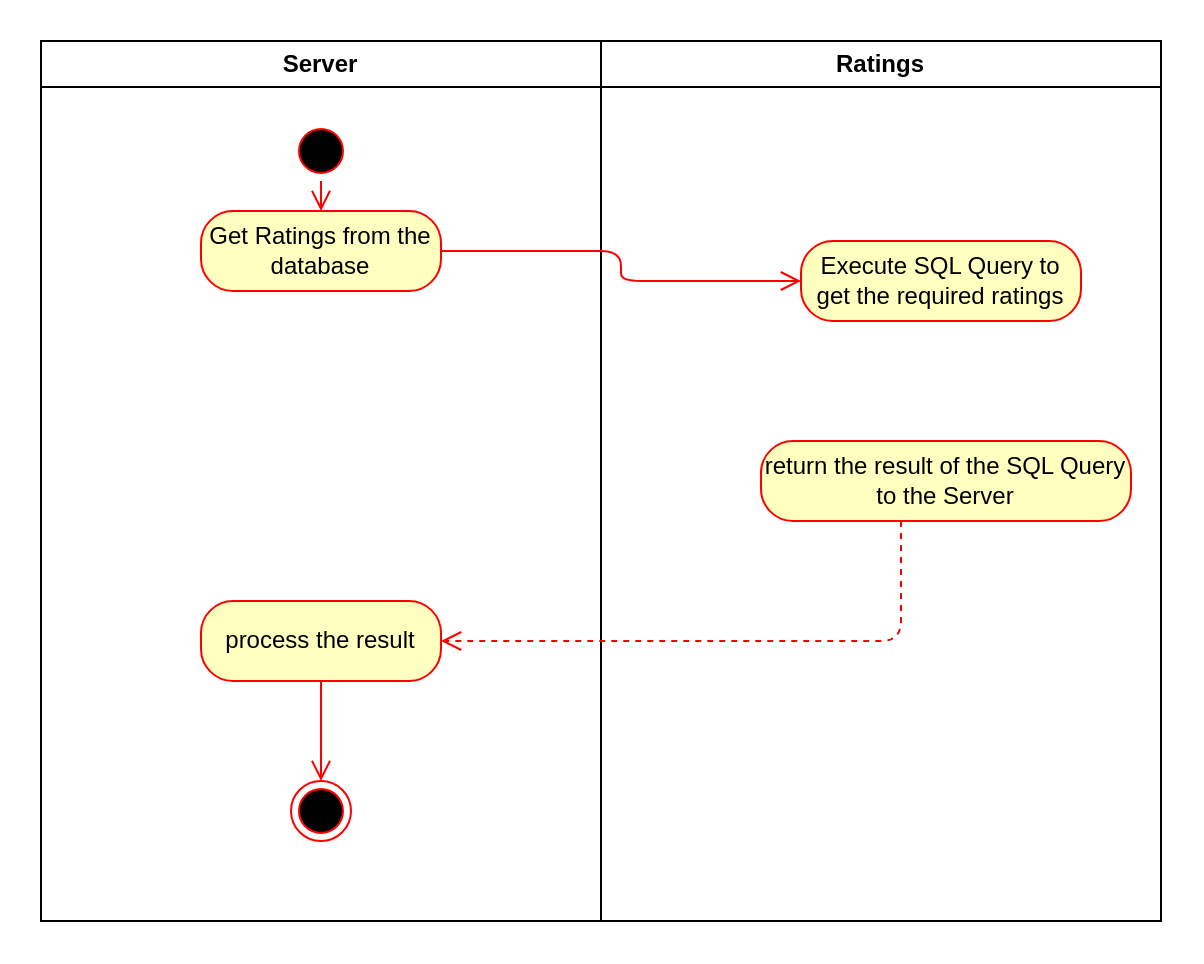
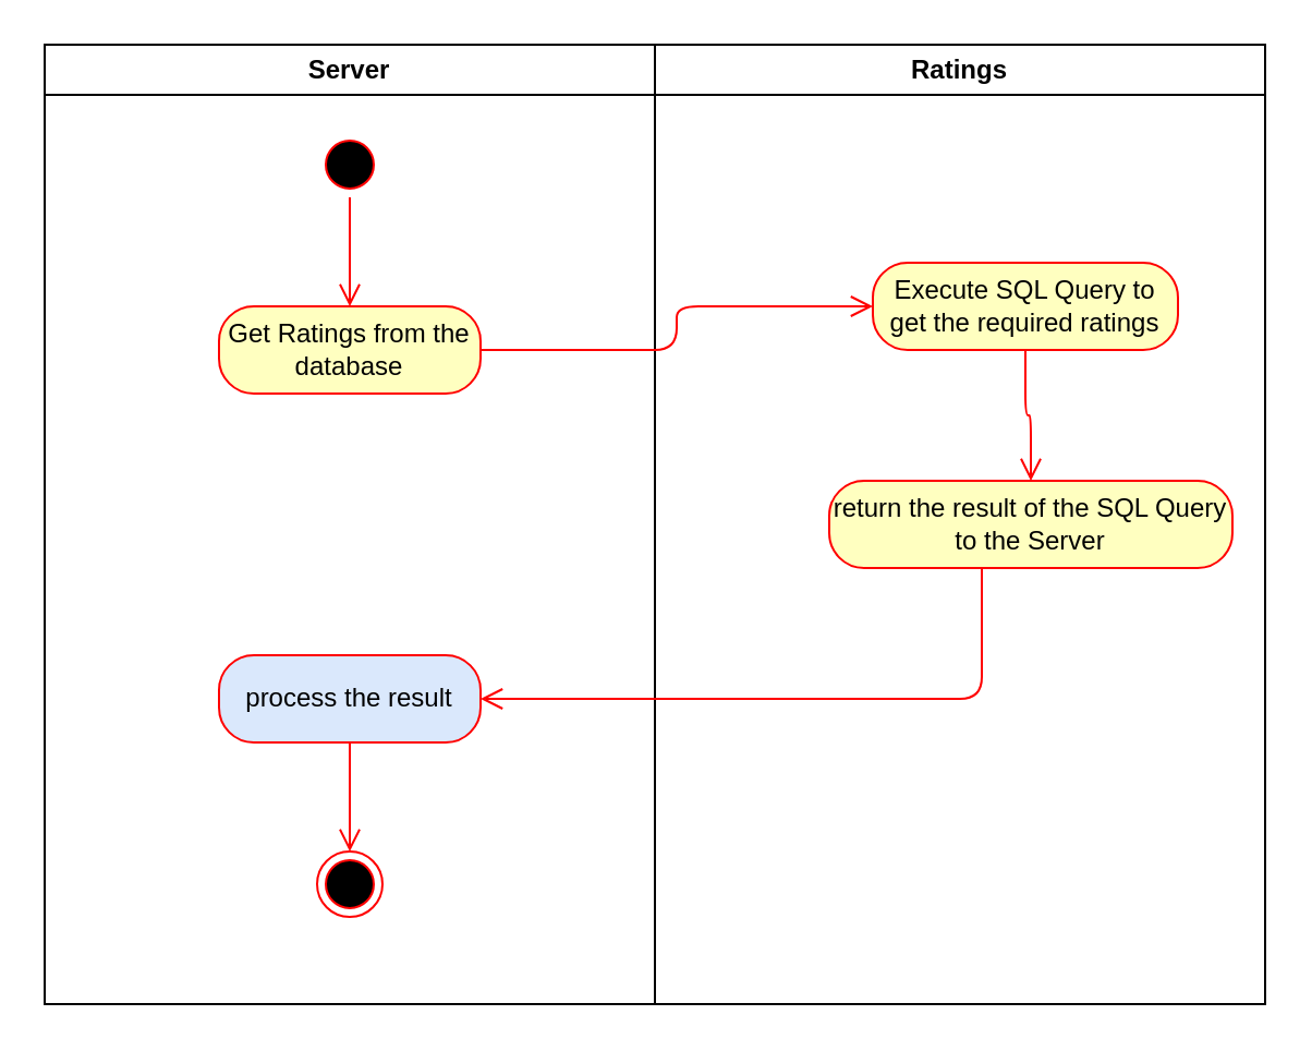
  <mxCell id="0" />
  <mxCell id="1" parent="0" />
  <mxCell id="2" value="Server" style="swimlane;whiteSpace=wrap" parent="1" vertex="1"><mxGeometry x="20" y="20" width="280" height="440" as="geometry" /></mxCell>
  <mxCell id="3" value="" style="ellipse;html=1;shape=startState;fillColor=#000000;strokeColor=#ff0000;" vertex="1" parent="2"><mxGeometry x="125" y="40" width="30" height="30" as="geometry" /></mxCell>
  <mxCell id="4" value="" style="edgeStyle=orthogonalEdgeStyle;html=1;verticalAlign=bottom;endArrow=open;endSize=8;strokeColor=#ff0000;entryX=0.5;entryY=0;entryDx=0;entryDy=0;" edge="1" source="3" parent="2" target="5"><mxGeometry relative="1" as="geometry"><mxPoint x="140" y="130" as="targetPoint" /></mxGeometry></mxCell>
- <mxCell id="5" value="Get Ratings from the database" style="rounded=1;whiteSpace=wrap;html=1;arcSize=40;fontColor=#000000;fillColor=#ffffc0;strokeColor=#ff0000;" vertex="1" parent="2"><mxGeometry x="80" y="85" width="120" height="40" as="geometry" /></mxCell>
- <mxCell id="6" value="process the result" style="rounded=1;whiteSpace=wrap;html=1;arcSize=40;fontColor=#000000;fillColor=#ffffc0;strokeColor=#ff0000;" vertex="1" parent="2"><mxGeometry x="80" y="280" width="120" height="40" as="geometry" /></mxCell>
+ <mxCell id="5" value="Get Ratings from the database" style="rounded=1;whiteSpace=wrap;html=1;arcSize=40;fontColor=#000000;fillColor=#ffffc0;strokeColor=#ff0000;" vertex="1" parent="2"><mxGeometry x="80" y="120" width="120" height="40" as="geometry" /></mxCell>
+ <mxCell id="6" value="process the result" style="rounded=1;whiteSpace=wrap;html=1;arcSize=40;fontColor=#000000;fillColor=#dae8fc;strokeColor=#ff0000;" vertex="1" parent="2"><mxGeometry x="80" y="280" width="120" height="40" as="geometry" /></mxCell>
  <mxCell id="7" value="" style="edgeStyle=orthogonalEdgeStyle;html=1;verticalAlign=bottom;endArrow=open;endSize=8;strokeColor=#ff0000;entryX=0.5;entryY=0;entryDx=0;entryDy=0;" edge="1" source="6" parent="2" target="8"><mxGeometry relative="1" as="geometry"><mxPoint x="140" y="380" as="targetPoint" /></mxGeometry></mxCell>
  <mxCell id="8" value="" style="ellipse;html=1;shape=endState;fillColor=#000000;strokeColor=#ff0000;" vertex="1" parent="2"><mxGeometry x="125" y="370" width="30" height="30" as="geometry" /></mxCell>
  <mxCell id="9" value="Ratings" style="swimlane;whiteSpace=wrap" parent="1" vertex="1"><mxGeometry x="300" y="20" width="280" height="440" as="geometry" /></mxCell>
  <mxCell id="10" value="Execute SQL Query to get the required ratings" style="rounded=1;whiteSpace=wrap;html=1;arcSize=40;fontColor=#000000;fillColor=#ffffc0;strokeColor=#ff0000;" vertex="1" parent="9"><mxGeometry x="100" y="100" width="140" height="40" as="geometry" /></mxCell>
+ <mxCell id="11" value="" style="edgeStyle=orthogonalEdgeStyle;html=1;verticalAlign=bottom;endArrow=open;endSize=8;strokeColor=#ff0000;entryX=0.5;entryY=0;entryDx=0;entryDy=0;" edge="1" source="10" parent="9" target="12"><mxGeometry relative="1" as="geometry"><mxPoint x="140" y="210" as="targetPoint" /></mxGeometry></mxCell>
  <mxCell id="12" value="return the result of the SQL Query to the Server" style="rounded=1;whiteSpace=wrap;html=1;arcSize=40;fontColor=#000000;fillColor=#ffffc0;strokeColor=#ff0000;" vertex="1" parent="9"><mxGeometry x="80" y="200" width="185" height="40" as="geometry" /></mxCell>
  <mxCell id="13" value="" style="edgeStyle=orthogonalEdgeStyle;html=1;verticalAlign=bottom;endArrow=open;endSize=8;strokeColor=#ff0000;entryX=0;entryY=0.5;entryDx=0;entryDy=0;" edge="1" source="5" parent="1" target="10"><mxGeometry relative="1" as="geometry"><mxPoint x="160" y="250" as="targetPoint" /></mxGeometry></mxCell>
- <mxCell id="14" value="" style="edgeStyle=orthogonalEdgeStyle;html=1;verticalAlign=bottom;endArrow=open;endSize=8;strokeColor=#ff0000;entryX=1;entryY=0.5;entryDx=0;entryDy=0;dashed=1;" edge="1" source="12" parent="1" target="6"><mxGeometry relative="1" as="geometry"><mxPoint x="450" y="340" as="targetPoint" /><Array as="points"><mxPoint x="450" y="320" /></Array></mxGeometry></mxCell>
+ <mxCell id="14" value="" style="edgeStyle=orthogonalEdgeStyle;html=1;verticalAlign=bottom;endArrow=open;endSize=8;strokeColor=#ff0000;entryX=1;entryY=0.5;entryDx=0;entryDy=0;" edge="1" source="12" parent="1" target="6"><mxGeometry relative="1" as="geometry"><mxPoint x="450" y="340" as="targetPoint" /><Array as="points"><mxPoint x="450" y="320" /></Array></mxGeometry></mxCell>
